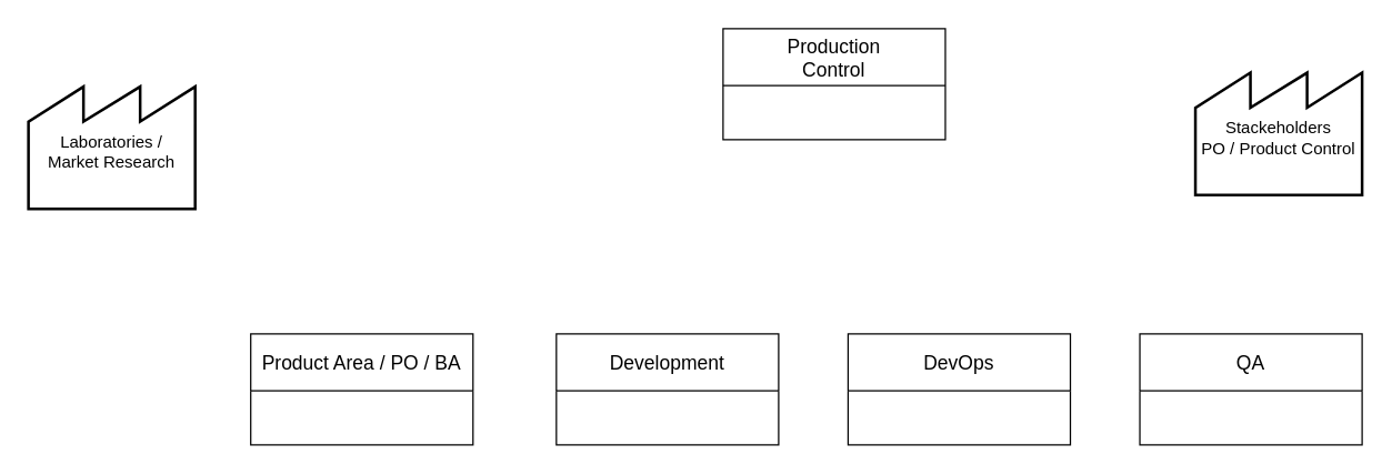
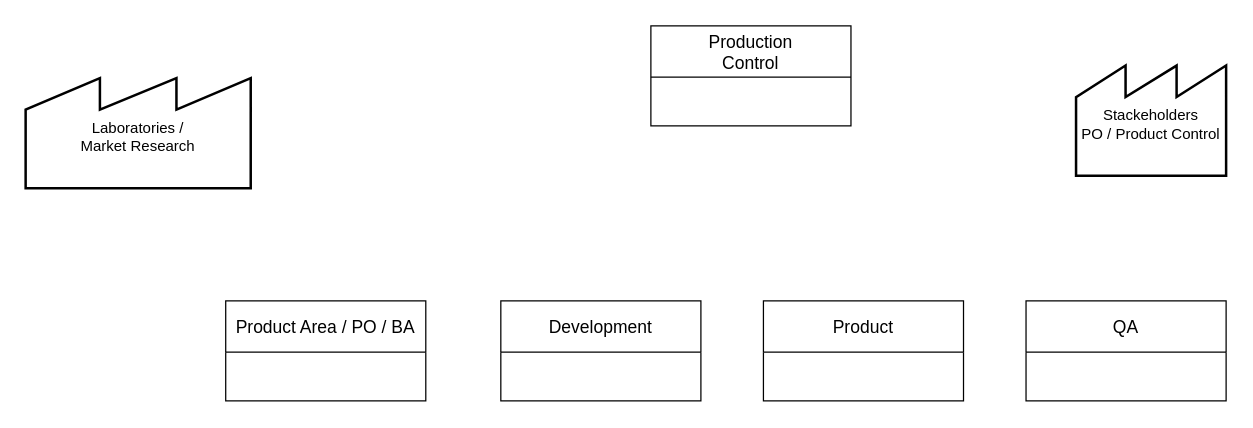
  <mxCell id="0" />
  <mxCell id="1" parent="0" />
  <mxCell id="2" value="Stackeholders&lt;br&gt;PO / Product Control" style="strokeWidth=2;html=1;shape=mxgraph.lean_mapping.outside_sources;whiteSpace=wrap;align=center;verticalAlign=middle;spacingTop=8;" vertex="1" parent="1"><mxGeometry x="860" y="50" width="120" height="90" as="geometry" /></mxCell>
  <mxCell id="3" value="Production&#10;Control" style="swimlane;fontStyle=0;childLayout=stackLayout;horizontal=1;startSize=41;horizontalStack=0;resizeParent=1;resizeParentMax=0;resizeLast=0;collapsible=1;marginBottom=0;align=center;fontSize=14;" vertex="1" parent="1"><mxGeometry x="520" y="20" width="160" height="80" as="geometry"><mxRectangle x="350" y="100" width="100" height="41" as="alternateBounds" /></mxGeometry></mxCell>
  <mxCell id="4" value="QA" style="swimlane;fontStyle=0;childLayout=stackLayout;horizontal=1;startSize=41;horizontalStack=0;resizeParent=1;resizeParentMax=0;resizeLast=0;collapsible=1;marginBottom=0;align=center;fontSize=14;" vertex="1" parent="1"><mxGeometry x="820" y="240" width="160" height="80" as="geometry"><mxRectangle x="350" y="100" width="100" height="41" as="alternateBounds" /></mxGeometry></mxCell>
  <mxCell id="5" value="Product Area / PO / BA" style="swimlane;fontStyle=0;childLayout=stackLayout;horizontal=1;startSize=41;horizontalStack=0;resizeParent=1;resizeParentMax=0;resizeLast=0;collapsible=1;marginBottom=0;align=center;fontSize=14;" vertex="1" parent="1"><mxGeometry x="180" y="240" width="160" height="80" as="geometry"><mxRectangle x="350" y="100" width="100" height="41" as="alternateBounds" /></mxGeometry></mxCell>
  <mxCell id="6" value="Development" style="swimlane;fontStyle=0;childLayout=stackLayout;horizontal=1;startSize=41;horizontalStack=0;resizeParent=1;resizeParentMax=0;resizeLast=0;collapsible=1;marginBottom=0;align=center;fontSize=14;" vertex="1" parent="1"><mxGeometry x="400" y="240" width="160" height="80" as="geometry"><mxRectangle x="350" y="100" width="100" height="41" as="alternateBounds" /></mxGeometry></mxCell>
- <mxCell id="7" value="DevOps" style="swimlane;fontStyle=0;childLayout=stackLayout;horizontal=1;startSize=41;horizontalStack=0;resizeParent=1;resizeParentMax=0;resizeLast=0;collapsible=1;marginBottom=0;align=center;fontSize=14;" vertex="1" parent="1"><mxGeometry x="610" y="240" width="160" height="80" as="geometry"><mxRectangle x="350" y="100" width="100" height="41" as="alternateBounds" /></mxGeometry></mxCell>
- <mxCell id="8" value="Laboratories / &lt;br&gt;Market Research" style="strokeWidth=2;html=1;shape=mxgraph.lean_mapping.outside_sources;whiteSpace=wrap;align=center;verticalAlign=middle;spacingTop=8;" vertex="1" parent="1"><mxGeometry x="20" y="60" width="120" height="90" as="geometry" /></mxCell>
+ <mxCell id="7" value="Product" style="swimlane;fontStyle=0;childLayout=stackLayout;horizontal=1;startSize=41;horizontalStack=0;resizeParent=1;resizeParentMax=0;resizeLast=0;collapsible=1;marginBottom=0;align=center;fontSize=14;" vertex="1" parent="1"><mxGeometry x="610" y="240" width="160" height="80" as="geometry"><mxRectangle x="350" y="100" width="100" height="41" as="alternateBounds" /></mxGeometry></mxCell>
+ <mxCell id="8" value="Laboratories / &lt;br&gt;Market Research" style="strokeWidth=2;html=1;shape=mxgraph.lean_mapping.outside_sources;whiteSpace=wrap;align=center;verticalAlign=middle;spacingTop=8;" vertex="1" parent="1"><mxGeometry x="20" y="60" width="180" height="90" as="geometry" /></mxCell>
